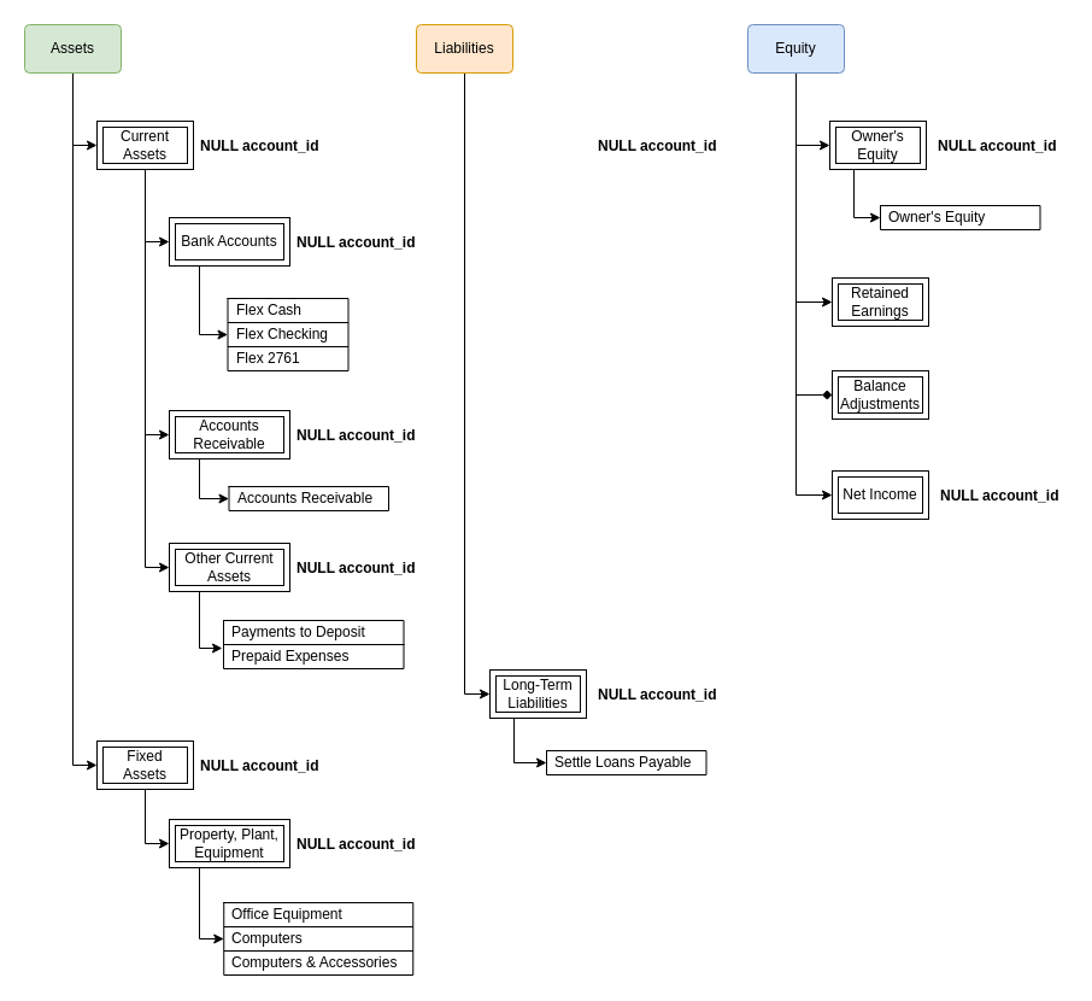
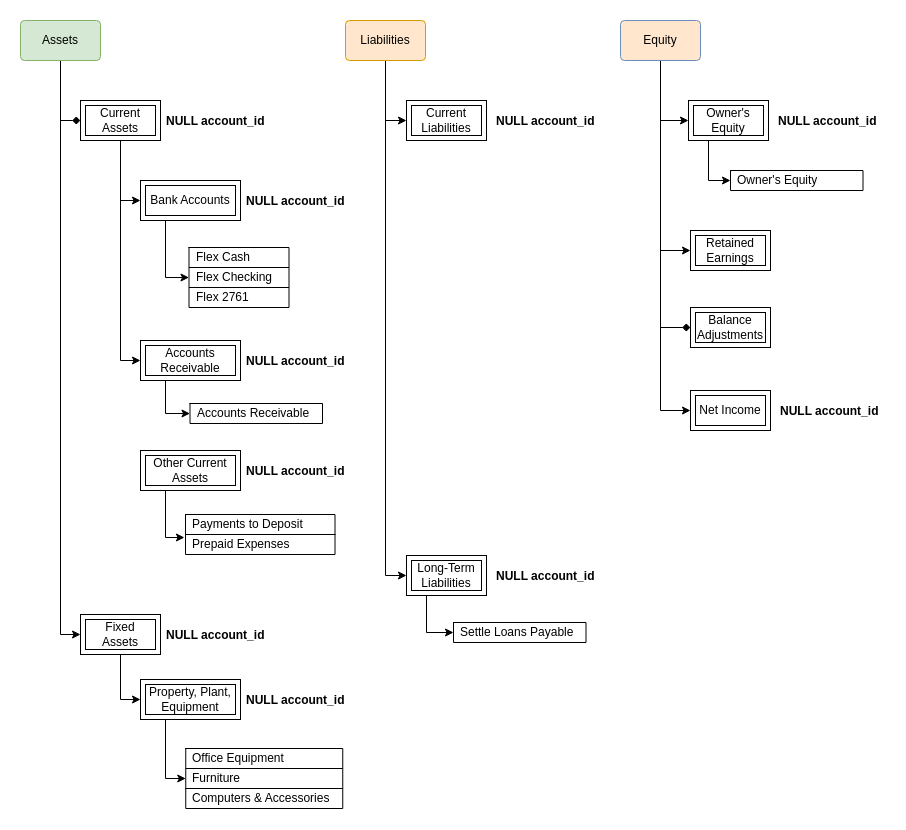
  <mxCell id="0" />
  <mxCell id="1" parent="0" />
- <mxCell id="2" style="edgeStyle=orthogonalEdgeStyle;rounded=0;orthogonalLoop=1;jettySize=auto;html=1;entryX=0;entryY=0.5;entryDx=0;entryDy=0;" edge="1" parent="1" source="4" target="40"><mxGeometry relative="1" as="geometry" /></mxCell>
+ <mxCell id="2" style="edgeStyle=orthogonalEdgeStyle;rounded=0;orthogonalLoop=1;jettySize=auto;html=1;entryX=0;entryY=0.5;entryDx=0;entryDy=0;endArrow=diamond;" edge="1" parent="1" source="4" target="40"><mxGeometry relative="1" as="geometry" /></mxCell>
  <mxCell id="3" style="edgeStyle=orthogonalEdgeStyle;rounded=0;orthogonalLoop=1;jettySize=auto;html=1;entryX=0;entryY=0.5;entryDx=0;entryDy=0;" edge="1" parent="1" source="4" target="52"><mxGeometry relative="1" as="geometry" /></mxCell>
  <mxCell id="4" value="Assets" style="rounded=1;arcSize=10;whiteSpace=wrap;html=1;align=center;fillColor=#d5e8d4;strokeColor=#82b366;" vertex="1" parent="1"><mxGeometry x="20" y="20" width="80" height="40" as="geometry" /></mxCell>
+ <mxCell id="5" style="edgeStyle=orthogonalEdgeStyle;rounded=0;orthogonalLoop=1;jettySize=auto;html=1;entryX=0;entryY=0.5;entryDx=0;entryDy=0;" edge="1" parent="1" source="7" target="58"><mxGeometry relative="1" as="geometry" /></mxCell>
  <mxCell id="6" style="edgeStyle=orthogonalEdgeStyle;rounded=0;orthogonalLoop=1;jettySize=auto;html=1;entryX=0;entryY=0.5;entryDx=0;entryDy=0;" edge="1" parent="1" source="7" target="61"><mxGeometry relative="1" as="geometry" /></mxCell>
  <mxCell id="7" value="Liabilities" style="rounded=1;arcSize=10;whiteSpace=wrap;html=1;align=center;fillColor=#ffe6cc;strokeColor=#d79b00;" vertex="1" parent="1"><mxGeometry x="345" y="20" width="80" height="40" as="geometry" /></mxCell>
  <mxCell id="8" style="edgeStyle=orthogonalEdgeStyle;rounded=0;orthogonalLoop=1;jettySize=auto;html=1;entryX=0;entryY=0.5;entryDx=0;entryDy=0;exitX=0.5;exitY=1;exitDx=0;exitDy=0;" edge="1" parent="1" source="12" target="72"><mxGeometry relative="1" as="geometry"><Array as="points"><mxPoint x="660" y="120" /></Array></mxGeometry></mxCell>
  <mxCell id="9" style="edgeStyle=orthogonalEdgeStyle;rounded=0;orthogonalLoop=1;jettySize=auto;html=1;entryX=0;entryY=0.5;entryDx=0;entryDy=0;" edge="1" parent="1" source="12" target="79"><mxGeometry relative="1" as="geometry" /></mxCell>
  <mxCell id="10" style="edgeStyle=orthogonalEdgeStyle;rounded=0;orthogonalLoop=1;jettySize=auto;html=1;entryX=0;entryY=0.5;entryDx=0;entryDy=0;endArrow=diamond;" edge="1" parent="1" source="12" target="81"><mxGeometry relative="1" as="geometry" /></mxCell>
  <mxCell id="11" style="edgeStyle=orthogonalEdgeStyle;rounded=0;orthogonalLoop=1;jettySize=auto;html=1;entryX=0;entryY=0.5;entryDx=0;entryDy=0;" edge="1" parent="1" source="12" target="83"><mxGeometry relative="1" as="geometry" /></mxCell>
- <mxCell id="12" value="Equity" style="rounded=1;arcSize=10;whiteSpace=wrap;html=1;align=center;fillColor=#dae8fc;strokeColor=#6c8ebf;" vertex="1" parent="1"><mxGeometry x="620" y="20" width="80" height="40" as="geometry" /></mxCell>
+ <mxCell id="12" value="Equity" style="rounded=1;arcSize=10;whiteSpace=wrap;html=1;align=center;fillColor=#ffe6cc;strokeColor=#6c8ebf;" vertex="1" parent="1"><mxGeometry x="620" y="20" width="80" height="40" as="geometry" /></mxCell>
  <mxCell id="13" style="edgeStyle=orthogonalEdgeStyle;rounded=0;orthogonalLoop=1;jettySize=auto;html=1;entryX=0;entryY=0.5;entryDx=0;entryDy=0;" edge="1" parent="1" source="40" target="43"><mxGeometry relative="1" as="geometry" /></mxCell>
  <mxCell id="14" style="edgeStyle=orthogonalEdgeStyle;rounded=0;orthogonalLoop=1;jettySize=auto;html=1;entryX=0;entryY=0.5;entryDx=0;entryDy=0;" edge="1" parent="1" source="40" target="46"><mxGeometry relative="1" as="geometry" /></mxCell>
- <mxCell id="15" style="edgeStyle=orthogonalEdgeStyle;rounded=0;orthogonalLoop=1;jettySize=auto;html=1;entryX=0;entryY=0.5;entryDx=0;entryDy=0;" edge="1" parent="1" source="40" target="49"><mxGeometry relative="1" as="geometry" /></mxCell>
  <mxCell id="16" style="edgeStyle=orthogonalEdgeStyle;rounded=0;orthogonalLoop=1;jettySize=auto;html=1;entryX=0;entryY=0.5;entryDx=0;entryDy=0;" edge="1" parent="1" source="52" target="55"><mxGeometry relative="1" as="geometry" /></mxCell>
  <mxCell id="17" value="" style="shape=table;startSize=0;container=1;collapsible=0;childLayout=tableLayout;fontSize=11;fillColor=none;strokeColor=default;" vertex="1" parent="1"><mxGeometry x="185.25" y="748" width="157" height="60" as="geometry" /></mxCell>
  <mxCell id="18" value="" style="shape=tableRow;horizontal=0;startSize=0;swimlaneHead=0;swimlaneBody=0;strokeColor=inherit;top=0;left=0;bottom=0;right=0;collapsible=0;dropTarget=0;fillColor=none;points=[[0,0.5],[1,0.5]];portConstraint=eastwest;fontSize=16;" vertex="1" parent="17"><mxGeometry width="157" height="20" as="geometry" /></mxCell>
  <mxCell id="19" value="Office Equipment" style="shape=partialRectangle;html=1;whiteSpace=wrap;connectable=0;strokeColor=inherit;overflow=hidden;fillColor=none;top=0;left=0;bottom=0;right=0;pointerEvents=1;fontSize=12;align=left;spacingLeft=5;" vertex="1" parent="18"><mxGeometry width="157" height="20" as="geometry"><mxRectangle width="157" height="20" as="alternateBounds" /></mxGeometry></mxCell>
  <mxCell id="20" value="" style="shape=tableRow;horizontal=0;startSize=0;swimlaneHead=0;swimlaneBody=0;strokeColor=inherit;top=0;left=0;bottom=0;right=0;collapsible=0;dropTarget=0;fillColor=none;points=[[0,0.5],[1,0.5]];portConstraint=eastwest;fontSize=16;" vertex="1" parent="17"><mxGeometry y="20" width="157" height="20" as="geometry" /></mxCell>
- <mxCell id="21" value="Computers" style="shape=partialRectangle;html=1;whiteSpace=wrap;connectable=0;strokeColor=inherit;overflow=hidden;fillColor=none;top=0;left=0;bottom=0;right=0;pointerEvents=1;fontSize=12;align=left;spacingLeft=5;" vertex="1" parent="20"><mxGeometry width="157" height="20" as="geometry"><mxRectangle width="157" height="20" as="alternateBounds" /></mxGeometry></mxCell>
+ <mxCell id="21" value="Furniture" style="shape=partialRectangle;html=1;whiteSpace=wrap;connectable=0;strokeColor=inherit;overflow=hidden;fillColor=none;top=0;left=0;bottom=0;right=0;pointerEvents=1;fontSize=12;align=left;spacingLeft=5;" vertex="1" parent="20"><mxGeometry width="157" height="20" as="geometry"><mxRectangle width="157" height="20" as="alternateBounds" /></mxGeometry></mxCell>
  <mxCell id="22" value="" style="shape=tableRow;horizontal=0;startSize=0;swimlaneHead=0;swimlaneBody=0;strokeColor=inherit;top=0;left=0;bottom=0;right=0;collapsible=0;dropTarget=0;fillColor=none;points=[[0,0.5],[1,0.5]];portConstraint=eastwest;fontSize=16;" vertex="1" parent="17"><mxGeometry y="40" width="157" height="20" as="geometry" /></mxCell>
  <mxCell id="23" value="Computers &amp;amp; Accessories" style="shape=partialRectangle;html=1;whiteSpace=wrap;connectable=0;strokeColor=inherit;overflow=hidden;fillColor=none;top=0;left=0;bottom=0;right=0;pointerEvents=1;fontSize=12;align=left;spacingLeft=5;" vertex="1" parent="22"><mxGeometry width="157" height="20" as="geometry"><mxRectangle width="157" height="20" as="alternateBounds" /></mxGeometry></mxCell>
  <mxCell id="24" value="" style="shape=table;startSize=0;container=1;collapsible=0;childLayout=tableLayout;fontSize=11;fillColor=none;strokeColor=default;" vertex="1" parent="1"><mxGeometry x="188.5" y="247" width="100" height="60" as="geometry" /></mxCell>
  <mxCell id="25" value="" style="shape=tableRow;horizontal=0;startSize=0;swimlaneHead=0;swimlaneBody=0;strokeColor=inherit;top=0;left=0;bottom=0;right=0;collapsible=0;dropTarget=0;fillColor=none;points=[[0,0.5],[1,0.5]];portConstraint=eastwest;fontSize=16;" vertex="1" parent="24"><mxGeometry width="100" height="20" as="geometry" /></mxCell>
  <mxCell id="26" value="Flex Cash" style="shape=partialRectangle;html=1;whiteSpace=wrap;connectable=0;strokeColor=inherit;overflow=hidden;fillColor=none;top=0;left=0;bottom=0;right=0;pointerEvents=1;fontSize=12;align=left;spacingLeft=5;" vertex="1" parent="25"><mxGeometry width="100" height="20" as="geometry"><mxRectangle width="100" height="20" as="alternateBounds" /></mxGeometry></mxCell>
  <mxCell id="27" value="" style="shape=tableRow;horizontal=0;startSize=0;swimlaneHead=0;swimlaneBody=0;strokeColor=inherit;top=0;left=0;bottom=0;right=0;collapsible=0;dropTarget=0;fillColor=none;points=[[0,0.5],[1,0.5]];portConstraint=eastwest;fontSize=16;" vertex="1" parent="24"><mxGeometry y="20" width="100" height="20" as="geometry" /></mxCell>
  <mxCell id="28" value="Flex Checking" style="shape=partialRectangle;html=1;whiteSpace=wrap;connectable=0;strokeColor=inherit;overflow=hidden;fillColor=none;top=0;left=0;bottom=0;right=0;pointerEvents=1;fontSize=12;align=left;spacingLeft=5;" vertex="1" parent="27"><mxGeometry width="100" height="20" as="geometry"><mxRectangle width="100" height="20" as="alternateBounds" /></mxGeometry></mxCell>
  <mxCell id="29" value="" style="shape=tableRow;horizontal=0;startSize=0;swimlaneHead=0;swimlaneBody=0;strokeColor=inherit;top=0;left=0;bottom=0;right=0;collapsible=0;dropTarget=0;fillColor=none;points=[[0,0.5],[1,0.5]];portConstraint=eastwest;fontSize=16;" vertex="1" parent="24"><mxGeometry y="40" width="100" height="20" as="geometry" /></mxCell>
  <mxCell id="30" value="Flex 2761" style="shape=partialRectangle;html=1;whiteSpace=wrap;connectable=0;strokeColor=inherit;overflow=hidden;fillColor=none;top=0;left=0;bottom=0;right=0;pointerEvents=1;fontSize=12;align=left;spacingLeft=5;" vertex="1" parent="29"><mxGeometry width="100" height="20" as="geometry"><mxRectangle width="100" height="20" as="alternateBounds" /></mxGeometry></mxCell>
  <mxCell id="31" value="" style="shape=table;startSize=0;container=1;collapsible=0;childLayout=tableLayout;fontSize=11;fillColor=none;strokeColor=default;" vertex="1" parent="1"><mxGeometry x="189.5" y="403" width="132.5" height="20" as="geometry" /></mxCell>
  <mxCell id="32" value="" style="shape=tableRow;horizontal=0;startSize=0;swimlaneHead=0;swimlaneBody=0;strokeColor=inherit;top=0;left=0;bottom=0;right=0;collapsible=0;dropTarget=0;fillColor=none;points=[[0,0.5],[1,0.5]];portConstraint=eastwest;fontSize=16;" vertex="1" parent="31"><mxGeometry width="132.5" height="20" as="geometry" /></mxCell>
  <mxCell id="33" value="Accounts Receivable" style="shape=partialRectangle;html=1;whiteSpace=wrap;connectable=0;strokeColor=inherit;overflow=hidden;fillColor=none;top=0;left=0;bottom=0;right=0;pointerEvents=1;fontSize=12;align=left;spacingLeft=5;" vertex="1" parent="32"><mxGeometry width="133" height="20" as="geometry"><mxRectangle width="133" height="20" as="alternateBounds" /></mxGeometry></mxCell>
  <mxCell id="34" value="" style="shape=table;startSize=0;container=1;collapsible=0;childLayout=tableLayout;fontSize=11;fillColor=none;strokeColor=default;" vertex="1" parent="1"><mxGeometry x="185" y="514" width="149.5" height="40" as="geometry" /></mxCell>
  <mxCell id="35" value="" style="shape=tableRow;horizontal=0;startSize=0;swimlaneHead=0;swimlaneBody=0;strokeColor=inherit;top=0;left=0;bottom=0;right=0;collapsible=0;dropTarget=0;fillColor=none;points=[[0,0.5],[1,0.5]];portConstraint=eastwest;fontSize=16;" vertex="1" parent="34"><mxGeometry width="149.5" height="20" as="geometry" /></mxCell>
  <mxCell id="36" value="Payments to Deposit" style="shape=partialRectangle;html=1;whiteSpace=wrap;connectable=0;strokeColor=inherit;overflow=hidden;fillColor=none;top=0;left=0;bottom=0;right=0;pointerEvents=1;fontSize=12;align=left;spacingLeft=5;" vertex="1" parent="35"><mxGeometry width="150" height="20" as="geometry"><mxRectangle width="150" height="20" as="alternateBounds" /></mxGeometry></mxCell>
  <mxCell id="37" value="" style="shape=tableRow;horizontal=0;startSize=0;swimlaneHead=0;swimlaneBody=0;strokeColor=inherit;top=0;left=0;bottom=0;right=0;collapsible=0;dropTarget=0;fillColor=none;points=[[0,0.5],[1,0.5]];portConstraint=eastwest;fontSize=16;" vertex="1" parent="34"><mxGeometry y="20" width="149.5" height="20" as="geometry" /></mxCell>
  <mxCell id="38" value="Prepaid Expenses" style="shape=partialRectangle;html=1;whiteSpace=wrap;connectable=0;strokeColor=inherit;overflow=hidden;fillColor=none;top=0;left=0;bottom=0;right=0;pointerEvents=1;fontSize=12;align=left;spacingLeft=5;" vertex="1" parent="37"><mxGeometry width="150" height="20" as="geometry"><mxRectangle width="150" height="20" as="alternateBounds" /></mxGeometry></mxCell>
  <mxCell id="39" value="" style="group" vertex="1" connectable="0" parent="1"><mxGeometry x="80" y="100" width="190" height="40" as="geometry" /></mxCell>
  <mxCell id="40" value="Current Assets" style="shape=ext;margin=3;double=1;whiteSpace=wrap;html=1;align=center;" vertex="1" parent="39"><mxGeometry width="80" height="40" as="geometry" /></mxCell>
  <mxCell id="41" value="NULL account_id" style="text;strokeColor=none;fillColor=none;align=left;verticalAlign=top;spacingLeft=4;spacingRight=4;overflow=hidden;rotatable=0;points=[[0,0.5],[1,0.5]];portConstraint=eastwest;whiteSpace=wrap;html=1;fontStyle=1" vertex="1" parent="39"><mxGeometry x="80" y="7" width="110" height="26" as="geometry" /></mxCell>
  <mxCell id="42" value="" style="group" vertex="1" connectable="0" parent="1"><mxGeometry x="140" y="180" width="210" height="40" as="geometry" /></mxCell>
  <mxCell id="43" value="Bank Accounts" style="shape=ext;margin=3;double=1;whiteSpace=wrap;html=1;align=center;" vertex="1" parent="42"><mxGeometry width="100" height="40" as="geometry" /></mxCell>
  <mxCell id="44" value="NULL account_id" style="text;strokeColor=none;fillColor=none;align=left;verticalAlign=top;spacingLeft=4;spacingRight=4;overflow=hidden;rotatable=0;points=[[0,0.5],[1,0.5]];portConstraint=eastwest;whiteSpace=wrap;html=1;fontStyle=1" vertex="1" parent="42"><mxGeometry x="100" y="7" width="110" height="26" as="geometry" /></mxCell>
  <mxCell id="45" value="" style="group" vertex="1" connectable="0" parent="1"><mxGeometry x="140" y="340" width="210" height="40" as="geometry" /></mxCell>
  <mxCell id="46" value="Accounts Receivable" style="shape=ext;margin=3;double=1;whiteSpace=wrap;html=1;align=center;" vertex="1" parent="45"><mxGeometry width="100" height="40" as="geometry" /></mxCell>
  <mxCell id="47" value="NULL account_id" style="text;strokeColor=none;fillColor=none;align=left;verticalAlign=top;spacingLeft=4;spacingRight=4;overflow=hidden;rotatable=0;points=[[0,0.5],[1,0.5]];portConstraint=eastwest;whiteSpace=wrap;html=1;fontStyle=1" vertex="1" parent="45"><mxGeometry x="100" y="7" width="110" height="26" as="geometry" /></mxCell>
  <mxCell id="48" value="" style="group" vertex="1" connectable="0" parent="1"><mxGeometry x="140" y="450" width="210" height="40" as="geometry" /></mxCell>
  <mxCell id="49" value="Other Current Assets" style="shape=ext;margin=3;double=1;whiteSpace=wrap;html=1;align=center;" vertex="1" parent="48"><mxGeometry width="100" height="40" as="geometry" /></mxCell>
  <mxCell id="50" value="NULL account_id" style="text;strokeColor=none;fillColor=none;align=left;verticalAlign=top;spacingLeft=4;spacingRight=4;overflow=hidden;rotatable=0;points=[[0,0.5],[1,0.5]];portConstraint=eastwest;whiteSpace=wrap;html=1;fontStyle=1" vertex="1" parent="48"><mxGeometry x="100" y="7" width="110" height="26" as="geometry" /></mxCell>
  <mxCell id="51" value="" style="group" vertex="1" connectable="0" parent="1"><mxGeometry x="80" y="614" width="190" height="40" as="geometry" /></mxCell>
  <mxCell id="52" value="Fixed Assets" style="shape=ext;margin=3;double=1;whiteSpace=wrap;html=1;align=center;" vertex="1" parent="51"><mxGeometry width="80" height="40" as="geometry" /></mxCell>
  <mxCell id="53" value="NULL account_id" style="text;strokeColor=none;fillColor=none;align=left;verticalAlign=top;spacingLeft=4;spacingRight=4;overflow=hidden;rotatable=0;points=[[0,0.5],[1,0.5]];portConstraint=eastwest;whiteSpace=wrap;html=1;fontStyle=1" vertex="1" parent="51"><mxGeometry x="80" y="7" width="110" height="26" as="geometry" /></mxCell>
  <mxCell id="54" value="" style="group" vertex="1" connectable="0" parent="1"><mxGeometry x="140" y="679" width="210" height="40" as="geometry" /></mxCell>
  <mxCell id="55" value="Property, Plant, Equipment" style="shape=ext;margin=3;double=1;whiteSpace=wrap;html=1;align=center;" vertex="1" parent="54"><mxGeometry width="100" height="40" as="geometry" /></mxCell>
  <mxCell id="56" value="NULL account_id" style="text;strokeColor=none;fillColor=none;align=left;verticalAlign=top;spacingLeft=4;spacingRight=4;overflow=hidden;rotatable=0;points=[[0,0.5],[1,0.5]];portConstraint=eastwest;whiteSpace=wrap;html=1;fontStyle=1" vertex="1" parent="54"><mxGeometry x="100" y="7" width="110" height="26" as="geometry" /></mxCell>
  <mxCell id="57" value="" style="group" vertex="1" connectable="0" parent="1"><mxGeometry x="406" y="100" width="194" height="40" as="geometry" /></mxCell>
+ <mxCell id="58" value="Current Liabilities" style="shape=ext;margin=3;double=1;whiteSpace=wrap;html=1;align=center;" vertex="1" parent="57"><mxGeometry width="80" height="40" as="geometry" /></mxCell>
  <mxCell id="59" value="NULL account_id" style="text;strokeColor=none;fillColor=none;align=left;verticalAlign=top;spacingLeft=4;spacingRight=4;overflow=hidden;rotatable=0;points=[[0,0.5],[1,0.5]];portConstraint=eastwest;whiteSpace=wrap;html=1;fontStyle=1" vertex="1" parent="57"><mxGeometry x="84" y="7" width="110" height="26" as="geometry" /></mxCell>
  <mxCell id="60" value="" style="group" vertex="1" connectable="0" parent="1"><mxGeometry x="406" y="555" width="194" height="40" as="geometry" /></mxCell>
  <mxCell id="61" value="Long-Term&lt;div&gt;Liabilities&lt;/div&gt;" style="shape=ext;margin=3;double=1;whiteSpace=wrap;html=1;align=center;" vertex="1" parent="60"><mxGeometry width="80" height="40" as="geometry" /></mxCell>
  <mxCell id="62" value="NULL account_id" style="text;strokeColor=none;fillColor=none;align=left;verticalAlign=top;spacingLeft=4;spacingRight=4;overflow=hidden;rotatable=0;points=[[0,0.5],[1,0.5]];portConstraint=eastwest;whiteSpace=wrap;html=1;fontStyle=1" vertex="1" parent="60"><mxGeometry x="84" y="7" width="110" height="26" as="geometry" /></mxCell>
  <mxCell id="63" value="" style="shape=table;startSize=0;container=1;collapsible=0;childLayout=tableLayout;fontSize=11;fillColor=none;strokeColor=default;" vertex="1" parent="1"><mxGeometry x="453" y="622" width="132.5" height="20" as="geometry" /></mxCell>
  <mxCell id="64" value="" style="shape=tableRow;horizontal=0;startSize=0;swimlaneHead=0;swimlaneBody=0;strokeColor=inherit;top=0;left=0;bottom=0;right=0;collapsible=0;dropTarget=0;fillColor=none;points=[[0,0.5],[1,0.5]];portConstraint=eastwest;fontSize=16;" vertex="1" parent="63"><mxGeometry width="132.5" height="20" as="geometry" /></mxCell>
  <mxCell id="65" value="Settle Loans Payable" style="shape=partialRectangle;html=1;whiteSpace=wrap;connectable=0;strokeColor=inherit;overflow=hidden;fillColor=none;top=0;left=0;bottom=0;right=0;pointerEvents=1;fontSize=12;align=left;spacingLeft=5;" vertex="1" parent="64"><mxGeometry width="133" height="20" as="geometry"><mxRectangle width="133" height="20" as="alternateBounds" /></mxGeometry></mxCell>
  <mxCell id="66" style="edgeStyle=orthogonalEdgeStyle;rounded=0;orthogonalLoop=1;jettySize=auto;html=1;entryX=0;entryY=0.5;entryDx=0;entryDy=0;exitX=0.25;exitY=1;exitDx=0;exitDy=0;" edge="1" parent="1" source="43" target="27"><mxGeometry relative="1" as="geometry" /></mxCell>
  <mxCell id="67" style="edgeStyle=orthogonalEdgeStyle;rounded=0;orthogonalLoop=1;jettySize=auto;html=1;entryX=0;entryY=0.5;entryDx=0;entryDy=0;exitX=0.25;exitY=1;exitDx=0;exitDy=0;" edge="1" parent="1" source="46" target="32"><mxGeometry relative="1" as="geometry" /></mxCell>
  <mxCell id="68" style="edgeStyle=orthogonalEdgeStyle;rounded=0;orthogonalLoop=1;jettySize=auto;html=1;exitX=0.25;exitY=1;exitDx=0;exitDy=0;entryX=-0.007;entryY=0.15;entryDx=0;entryDy=0;entryPerimeter=0;" edge="1" parent="1" source="49" target="37"><mxGeometry relative="1" as="geometry" /></mxCell>
  <mxCell id="69" style="edgeStyle=orthogonalEdgeStyle;rounded=0;orthogonalLoop=1;jettySize=auto;html=1;exitX=0.25;exitY=1;exitDx=0;exitDy=0;entryX=0;entryY=0.5;entryDx=0;entryDy=0;" edge="1" parent="1" source="55" target="20"><mxGeometry relative="1" as="geometry" /></mxCell>
  <mxCell id="70" style="edgeStyle=orthogonalEdgeStyle;rounded=0;orthogonalLoop=1;jettySize=auto;html=1;exitX=0.25;exitY=1;exitDx=0;exitDy=0;entryX=0;entryY=0.5;entryDx=0;entryDy=0;" edge="1" parent="1" source="61" target="64"><mxGeometry relative="1" as="geometry" /></mxCell>
  <mxCell id="71" value="" style="group" vertex="1" connectable="0" parent="1"><mxGeometry x="688" y="100" width="194" height="40" as="geometry" /></mxCell>
  <mxCell id="72" value="Owner's Equity" style="shape=ext;margin=3;double=1;whiteSpace=wrap;html=1;align=center;" vertex="1" parent="71"><mxGeometry width="80" height="40" as="geometry" /></mxCell>
  <mxCell id="73" value="NULL account_id" style="text;strokeColor=none;fillColor=none;align=left;verticalAlign=top;spacingLeft=4;spacingRight=4;overflow=hidden;rotatable=0;points=[[0,0.5],[1,0.5]];portConstraint=eastwest;whiteSpace=wrap;html=1;fontStyle=1" vertex="1" parent="71"><mxGeometry x="84" y="7" width="110" height="26" as="geometry" /></mxCell>
  <mxCell id="74" value="" style="shape=table;startSize=0;container=1;collapsible=0;childLayout=tableLayout;fontSize=11;fillColor=none;strokeColor=default;" vertex="1" parent="1"><mxGeometry x="730" y="170" width="132.5" height="20" as="geometry" /></mxCell>
  <mxCell id="75" value="" style="shape=tableRow;horizontal=0;startSize=0;swimlaneHead=0;swimlaneBody=0;strokeColor=inherit;top=0;left=0;bottom=0;right=0;collapsible=0;dropTarget=0;fillColor=none;points=[[0,0.5],[1,0.5]];portConstraint=eastwest;fontSize=16;" vertex="1" parent="74"><mxGeometry width="132.5" height="20" as="geometry" /></mxCell>
  <mxCell id="76" value="Owner's Equity" style="shape=partialRectangle;html=1;whiteSpace=wrap;connectable=0;strokeColor=inherit;overflow=hidden;fillColor=none;top=0;left=0;bottom=0;right=0;pointerEvents=1;fontSize=12;align=left;spacingLeft=5;" vertex="1" parent="75"><mxGeometry width="133" height="20" as="geometry"><mxRectangle width="133" height="20" as="alternateBounds" /></mxGeometry></mxCell>
  <mxCell id="77" style="edgeStyle=orthogonalEdgeStyle;rounded=0;orthogonalLoop=1;jettySize=auto;html=1;exitX=0.25;exitY=1;exitDx=0;exitDy=0;entryX=0;entryY=0.5;entryDx=0;entryDy=0;" edge="1" parent="1" source="72" target="75"><mxGeometry relative="1" as="geometry" /></mxCell>
  <mxCell id="78" value="" style="group" vertex="1" connectable="0" parent="1"><mxGeometry x="690" y="230" width="194" height="40" as="geometry" /></mxCell>
  <mxCell id="79" value="Retained Earnings" style="shape=ext;margin=3;double=1;whiteSpace=wrap;html=1;align=center;" vertex="1" parent="78"><mxGeometry width="80" height="40" as="geometry" /></mxCell>
  <mxCell id="80" value="" style="group" vertex="1" connectable="0" parent="1"><mxGeometry x="690" y="307" width="194" height="40" as="geometry" /></mxCell>
  <mxCell id="81" value="Balance Adjustments" style="shape=ext;margin=3;double=1;whiteSpace=wrap;html=1;align=center;" vertex="1" parent="80"><mxGeometry width="80" height="40" as="geometry" /></mxCell>
  <mxCell id="82" value="" style="group" vertex="1" connectable="0" parent="1"><mxGeometry x="690" y="390" width="194" height="40" as="geometry" /></mxCell>
  <mxCell id="83" value="Net Income" style="shape=ext;margin=3;double=1;whiteSpace=wrap;html=1;align=center;" vertex="1" parent="82"><mxGeometry width="80" height="40" as="geometry" /></mxCell>
  <mxCell id="84" value="NULL account_id" style="text;strokeColor=none;fillColor=none;align=left;verticalAlign=top;spacingLeft=4;spacingRight=4;overflow=hidden;rotatable=0;points=[[0,0.5],[1,0.5]];portConstraint=eastwest;whiteSpace=wrap;html=1;fontStyle=1" vertex="1" parent="82"><mxGeometry x="84" y="7" width="110" height="26" as="geometry" /></mxCell>
